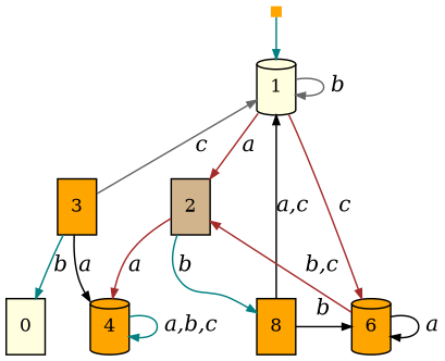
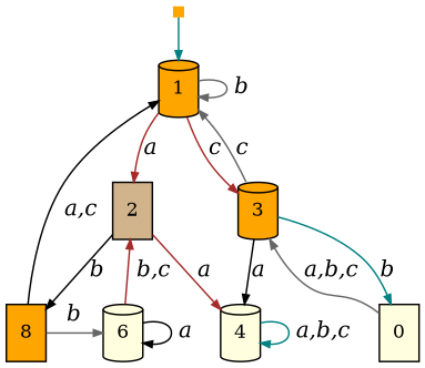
  digraph {
    ranksep=0.35
    node [fillcolor=orange fixedsize=true fontsize=12 shape=box style=filled]
    edge [arrowsize=0.6 color=black]
-   1 [fillcolor=lightyellow shape=cylinder width=0.35]
+   1 [shape=cylinder width=0.35]
    2 [fillcolor=tan width=0.35]
-   3 [width=0.35]
-   4 [shape=cylinder width=0.35]
+   3 [shape=cylinder width=0.35]
+   4 [fillcolor=lightyellow shape=cylinder width=0.35]
    n5 [label=8 width=0.35]
-   6 [shape=cylinder width=0.35]
+   6 [fillcolor=lightyellow shape=cylinder width=0.35]
    n7 [fillcolor=lightyellow label=0 width=0.35]
    "" [height=0.1 shape=none width=0.1]
    subgraph sub_1 {
      rank=0
      1
    }
    subgraph sub_2 {
      rank=same
      2
      3
    }
    subgraph sub_3 {
      rank=same
      4
      n5
      6
      n7
    }
    1 -> 1 [color=gray40 label=<<i> b</i>>]
    1 -> 2 [color=brown label=<<i>a</i>>]
-   1 -> 6 [color=brown label=<<i>c</i>>]
+   1 -> 3 [color=brown label=<<i>c</i>>]
    2 -> 4 [color=brown label=<<i>a</i>>]
-   2 -> n5 [color=teal label=<<i>b</i>>]
+   2 -> n5 [label=<<i>b</i>>]
    3 -> 1 [color=gray40 label=<<i>c</i>>]
    3 -> 4 [label=<<i>a</i>>]
    3 -> n7 [color=teal label=<<i>b</i>>]
    4 -> 4 [color=teal label=<<i> a,b,c</i>>]
    n5 -> 1 [label=<<i>a,c</i>>]
-   n5 -> 6 [label=<<i>b</i>>]
+   n5 -> 6 [color=gray40 label=<<i>b</i>>]
    6 -> 2 [color=brown label=<<i> b,c</i>>]
    6 -> 6 [label=<<i> a</i>>]
+   n7 -> 3 [color=gray40 label=<<i>a,b,c</i>>]
    "" -> 1 [color=teal]
  }
